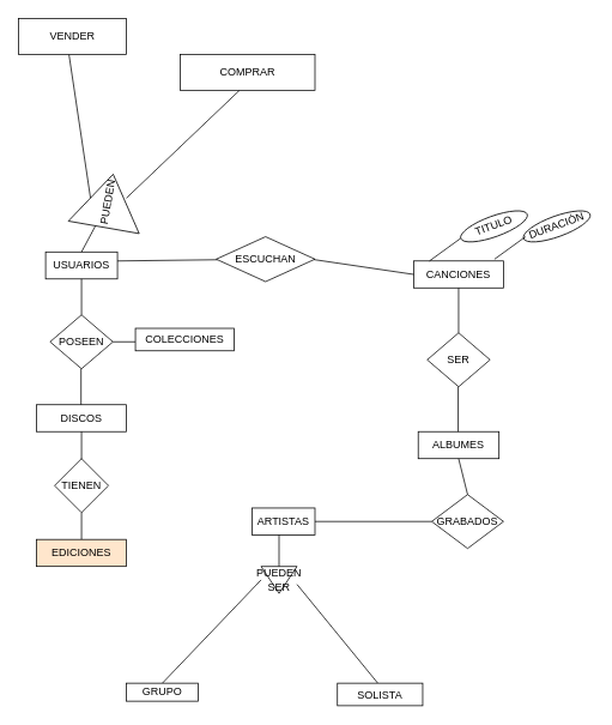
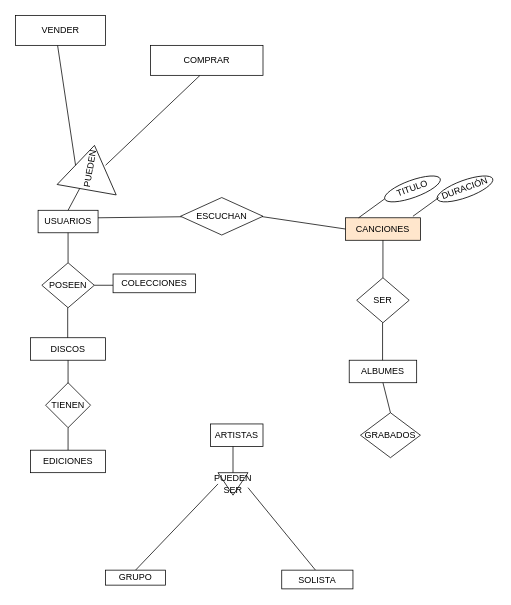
  <mxCell id="0" />
  <mxCell id="1" parent="0" />
  <mxCell id="2" value="USUARIOS" style="rounded=0;whiteSpace=wrap;html=1;" vertex="1" parent="1"><mxGeometry x="50" y="280" width="80" height="30" as="geometry" /></mxCell>
- <mxCell id="3" value="CANCIONES" style="rounded=0;whiteSpace=wrap;html=1;" vertex="1" parent="1"><mxGeometry x="460" y="290" width="100" height="30" as="geometry" /></mxCell>
+ <mxCell id="3" value="CANCIONES" style="rounded=0;whiteSpace=wrap;html=1;fillColor=#ffe6cc;" vertex="1" parent="1"><mxGeometry x="460" y="290" width="100" height="30" as="geometry" /></mxCell>
  <mxCell id="4" value="SER" style="rhombus;whiteSpace=wrap;html=1;" vertex="1" parent="1"><mxGeometry x="475" y="370" width="70" height="60" as="geometry" /></mxCell>
  <mxCell id="5" value="" style="endArrow=none;html=1;rounded=0;" edge="1" parent="1"><mxGeometry width="50" height="50" relative="1" as="geometry"><mxPoint x="510" y="370" as="sourcePoint" /><mxPoint x="510" y="320" as="targetPoint" /></mxGeometry></mxCell>
  <mxCell id="6" value="ALBUMES" style="rounded=0;whiteSpace=wrap;html=1;" vertex="1" parent="1"><mxGeometry x="465" y="480" width="90" height="30" as="geometry" /></mxCell>
  <mxCell id="7" value="" style="endArrow=none;html=1;rounded=0;" edge="1" parent="1"><mxGeometry width="50" height="50" relative="1" as="geometry"><mxPoint x="509.5" y="480" as="sourcePoint" /><mxPoint x="509.5" y="430" as="targetPoint" /></mxGeometry></mxCell>
  <mxCell id="8" value="GRABADOS" style="rhombus;whiteSpace=wrap;html=1;" vertex="1" parent="1"><mxGeometry x="480" y="550" width="80" height="60" as="geometry" /></mxCell>
  <mxCell id="9" value="" style="endArrow=none;html=1;rounded=0;exitX=0.5;exitY=0;exitDx=0;exitDy=0;" edge="1" parent="1" source="8"><mxGeometry width="50" height="50" relative="1" as="geometry"><mxPoint x="460" y="560" as="sourcePoint" /><mxPoint x="510" y="510" as="targetPoint" /></mxGeometry></mxCell>
- <mxCell id="10" value="" style="endArrow=none;html=1;rounded=0;exitX=0;exitY=0.5;exitDx=0;exitDy=0;" edge="1" parent="1" source="8" target="11"><mxGeometry width="50" height="50" relative="1" as="geometry"><mxPoint x="340" y="580" as="sourcePoint" /><mxPoint x="470" y="580" as="targetPoint" /></mxGeometry></mxCell>
  <mxCell id="11" value="ARTISTAS" style="rounded=0;whiteSpace=wrap;html=1;" vertex="1" parent="1"><mxGeometry x="280" y="565" width="70" height="30" as="geometry" /></mxCell>
  <mxCell id="12" value="" style="endArrow=none;html=1;rounded=0;" edge="1" parent="1"><mxGeometry width="50" height="50" relative="1" as="geometry"><mxPoint x="310" y="630" as="sourcePoint" /><mxPoint x="310" y="595" as="targetPoint" /></mxGeometry></mxCell>
  <mxCell id="13" value="" style="endArrow=none;html=1;rounded=0;" edge="1" parent="1"><mxGeometry width="50" height="50" relative="1" as="geometry"><mxPoint x="290" y="630" as="sourcePoint" /><mxPoint x="330" y="630" as="targetPoint" /></mxGeometry></mxCell>
  <mxCell id="14" value="" style="endArrow=none;html=1;rounded=0;" edge="1" parent="1"><mxGeometry width="50" height="50" relative="1" as="geometry"><mxPoint x="310" y="660" as="sourcePoint" /><mxPoint x="330" y="630" as="targetPoint" /></mxGeometry></mxCell>
  <mxCell id="15" value="" style="endArrow=none;html=1;rounded=0;" edge="1" parent="1"><mxGeometry width="50" height="50" relative="1" as="geometry"><mxPoint x="310" y="660" as="sourcePoint" /><mxPoint x="290" y="630" as="targetPoint" /></mxGeometry></mxCell>
  <mxCell id="16" value="PUEDEN SER" style="text;html=1;align=center;verticalAlign=middle;whiteSpace=wrap;rounded=0;" vertex="1" parent="1"><mxGeometry x="280" y="630" width="60" height="30" as="geometry" /></mxCell>
  <mxCell id="17" value="" style="endArrow=none;html=1;rounded=0;entryX=0.833;entryY=0.667;entryDx=0;entryDy=0;entryPerimeter=0;" edge="1" parent="1" target="16"><mxGeometry width="50" height="50" relative="1" as="geometry"><mxPoint x="420" y="760" as="sourcePoint" /><mxPoint x="520" y="705" as="targetPoint" /></mxGeometry></mxCell>
  <mxCell id="18" value="" style="endArrow=none;html=1;rounded=0;" edge="1" parent="1"><mxGeometry width="50" height="50" relative="1" as="geometry"><mxPoint x="290" y="645" as="sourcePoint" /><mxPoint x="180" y="760" as="targetPoint" /></mxGeometry></mxCell>
  <mxCell id="19" value="&lt;div&gt;GRUPO&lt;/div&gt;" style="rounded=0;whiteSpace=wrap;html=1;" vertex="1" parent="1"><mxGeometry x="140" y="760" width="80" height="20" as="geometry" /></mxCell>
  <mxCell id="20" value="SOLISTA" style="rounded=0;whiteSpace=wrap;html=1;" vertex="1" parent="1"><mxGeometry x="375" y="760" width="95" height="25" as="geometry" /></mxCell>
  <mxCell id="21" value="DISCOS" style="rounded=0;whiteSpace=wrap;html=1;" vertex="1" parent="1"><mxGeometry x="40" y="450" width="100" height="30" as="geometry" /></mxCell>
  <mxCell id="22" value="" style="endArrow=none;html=1;rounded=0;" edge="1" parent="1"><mxGeometry width="50" height="50" relative="1" as="geometry"><mxPoint x="90" y="350" as="sourcePoint" /><mxPoint x="90" y="310" as="targetPoint" /></mxGeometry></mxCell>
  <mxCell id="23" value="POSEEN" style="rhombus;whiteSpace=wrap;html=1;" vertex="1" parent="1"><mxGeometry x="55" y="350" width="70" height="60" as="geometry" /></mxCell>
  <mxCell id="24" value="" style="endArrow=none;html=1;rounded=0;" edge="1" parent="1"><mxGeometry width="50" height="50" relative="1" as="geometry"><mxPoint x="89.5" y="450" as="sourcePoint" /><mxPoint x="89.5" y="410" as="targetPoint" /></mxGeometry></mxCell>
  <mxCell id="25" value="" style="endArrow=none;html=1;rounded=0;" edge="1" parent="1"><mxGeometry width="50" height="50" relative="1" as="geometry"><mxPoint x="90" y="520" as="sourcePoint" /><mxPoint x="90" y="480" as="targetPoint" /></mxGeometry></mxCell>
  <mxCell id="26" value="TIENEN" style="rhombus;whiteSpace=wrap;html=1;" vertex="1" parent="1"><mxGeometry x="60" y="510" width="60" height="60" as="geometry" /></mxCell>
  <mxCell id="27" value="" style="endArrow=none;html=1;rounded=0;" edge="1" parent="1"><mxGeometry width="50" height="50" relative="1" as="geometry"><mxPoint x="90" y="600" as="sourcePoint" /><mxPoint x="90" y="570" as="targetPoint" /></mxGeometry></mxCell>
- <mxCell id="28" value="EDICIONES" style="rounded=0;whiteSpace=wrap;html=1;fillColor=#ffe6cc;" vertex="1" parent="1"><mxGeometry x="40" y="600" width="100" height="30" as="geometry" /></mxCell>
+ <mxCell id="28" value="EDICIONES" style="rounded=0;whiteSpace=wrap;html=1;" vertex="1" parent="1"><mxGeometry x="40" y="600" width="100" height="30" as="geometry" /></mxCell>
  <mxCell id="29" value="" style="endArrow=none;html=1;rounded=0;" edge="1" parent="1"><mxGeometry width="50" height="50" relative="1" as="geometry"><mxPoint x="477.5" y="290" as="sourcePoint" /><mxPoint x="512" y="265" as="targetPoint" /></mxGeometry></mxCell>
  <mxCell id="30" value="TITULO" style="ellipse;whiteSpace=wrap;html=1;rotation=-20;" vertex="1" parent="1"><mxGeometry x="510" y="240" width="78.76" height="22.99" as="geometry" /></mxCell>
  <mxCell id="31" value="DURACIÓN" style="ellipse;whiteSpace=wrap;html=1;rotation=-20;" vertex="1" parent="1"><mxGeometry x="580" y="240" width="78.76" height="22.99" as="geometry" /></mxCell>
  <mxCell id="32" value="" style="endArrow=none;html=1;rounded=0;" edge="1" parent="1"><mxGeometry width="50" height="50" relative="1" as="geometry"><mxPoint x="550" y="287.99" as="sourcePoint" /><mxPoint x="584.5" y="262.99" as="targetPoint" /></mxGeometry></mxCell>
  <mxCell id="33" value="" style="endArrow=none;html=1;rounded=0;" edge="1" parent="1" target="34"><mxGeometry width="50" height="50" relative="1" as="geometry"><mxPoint x="130" y="290" as="sourcePoint" /><mxPoint x="230" y="290" as="targetPoint" /></mxGeometry></mxCell>
  <mxCell id="34" value="ESCUCHAN" style="rhombus;whiteSpace=wrap;html=1;" vertex="1" parent="1"><mxGeometry x="240" y="262.99" width="110" height="50" as="geometry" /></mxCell>
  <mxCell id="35" value="" style="endArrow=none;html=1;rounded=0;entryX=0;entryY=0.5;entryDx=0;entryDy=0;" edge="1" parent="1" target="3"><mxGeometry width="50" height="50" relative="1" as="geometry"><mxPoint x="349" y="288.49" as="sourcePoint" /><mxPoint x="460" y="287.49" as="targetPoint" /></mxGeometry></mxCell>
  <mxCell id="36" value="" style="endArrow=none;html=1;rounded=0;" edge="1" parent="1"><mxGeometry width="50" height="50" relative="1" as="geometry"><mxPoint x="125" y="380" as="sourcePoint" /><mxPoint x="150" y="380" as="targetPoint" /></mxGeometry></mxCell>
  <mxCell id="37" value="COLECCIONES" style="rounded=0;whiteSpace=wrap;html=1;" vertex="1" parent="1"><mxGeometry x="150" y="365" width="110" height="25" as="geometry" /></mxCell>
  <mxCell id="38" value="" style="endArrow=none;html=1;rounded=0;" edge="1" parent="1"><mxGeometry width="50" height="50" relative="1" as="geometry"><mxPoint x="90" y="280" as="sourcePoint" /><mxPoint x="106" y="250" as="targetPoint" /></mxGeometry></mxCell>
  <mxCell id="39" value="PUEDEN&amp;nbsp;" style="triangle;whiteSpace=wrap;html=1;rotation=-80;" vertex="1" parent="1"><mxGeometry x="90" y="182.99" width="60" height="80" as="geometry" /></mxCell>
  <mxCell id="40" value="" style="endArrow=none;html=1;rounded=0;" edge="1" parent="1"><mxGeometry width="50" height="50" relative="1" as="geometry"><mxPoint x="140" y="220" as="sourcePoint" /><mxPoint x="266" y="100" as="targetPoint" /></mxGeometry></mxCell>
  <mxCell id="41" value="" style="endArrow=none;html=1;rounded=0;" edge="1" parent="1"><mxGeometry width="50" height="50" relative="1" as="geometry"><mxPoint x="100" y="220" as="sourcePoint" /><mxPoint x="76" y="60" as="targetPoint" /></mxGeometry></mxCell>
  <mxCell id="42" value="VENDER" style="rounded=0;whiteSpace=wrap;html=1;" vertex="1" parent="1"><mxGeometry x="20" y="20" width="120" height="40" as="geometry" /></mxCell>
  <mxCell id="43" value="COMPRAR" style="rounded=0;whiteSpace=wrap;html=1;" vertex="1" parent="1"><mxGeometry x="200" y="60" width="150" height="40" as="geometry" /></mxCell>
